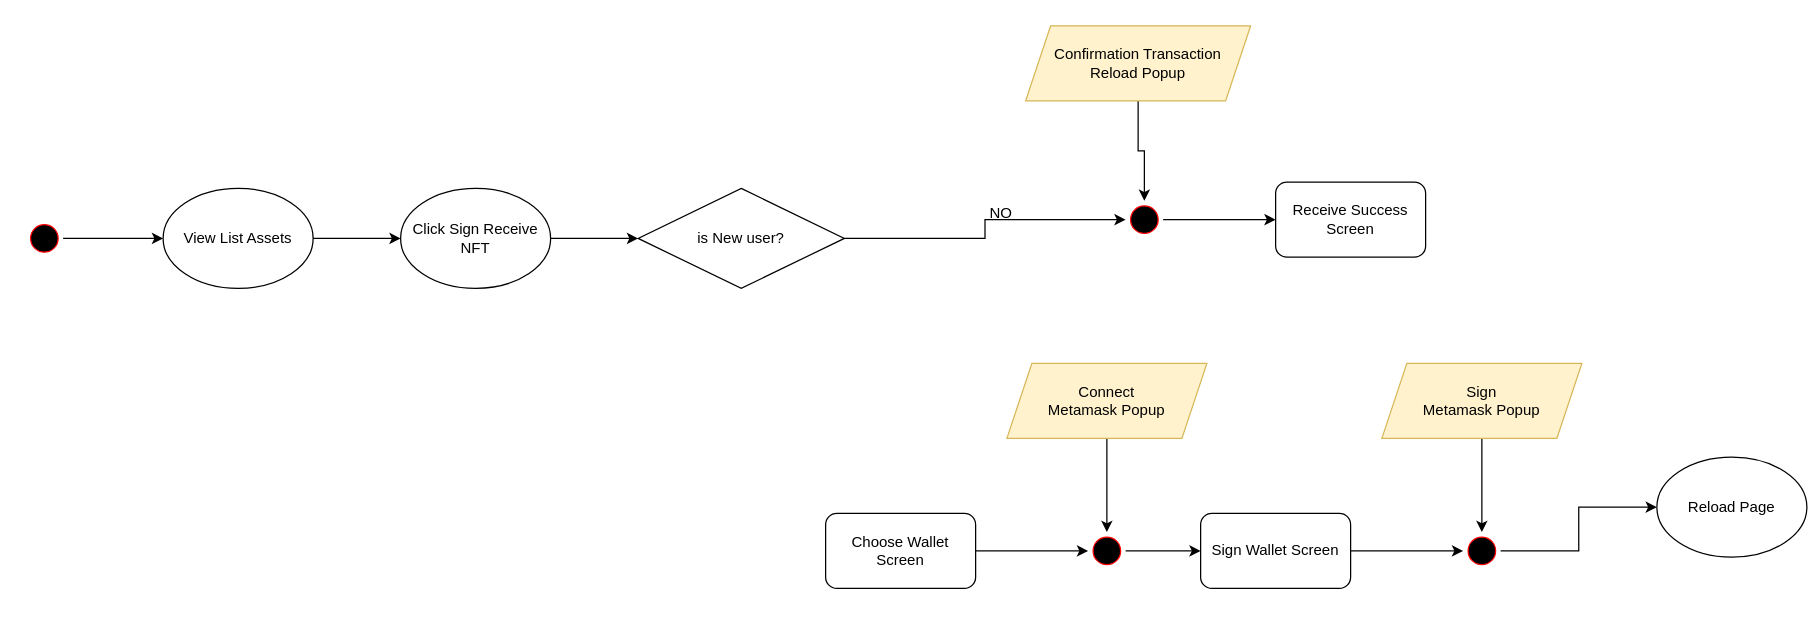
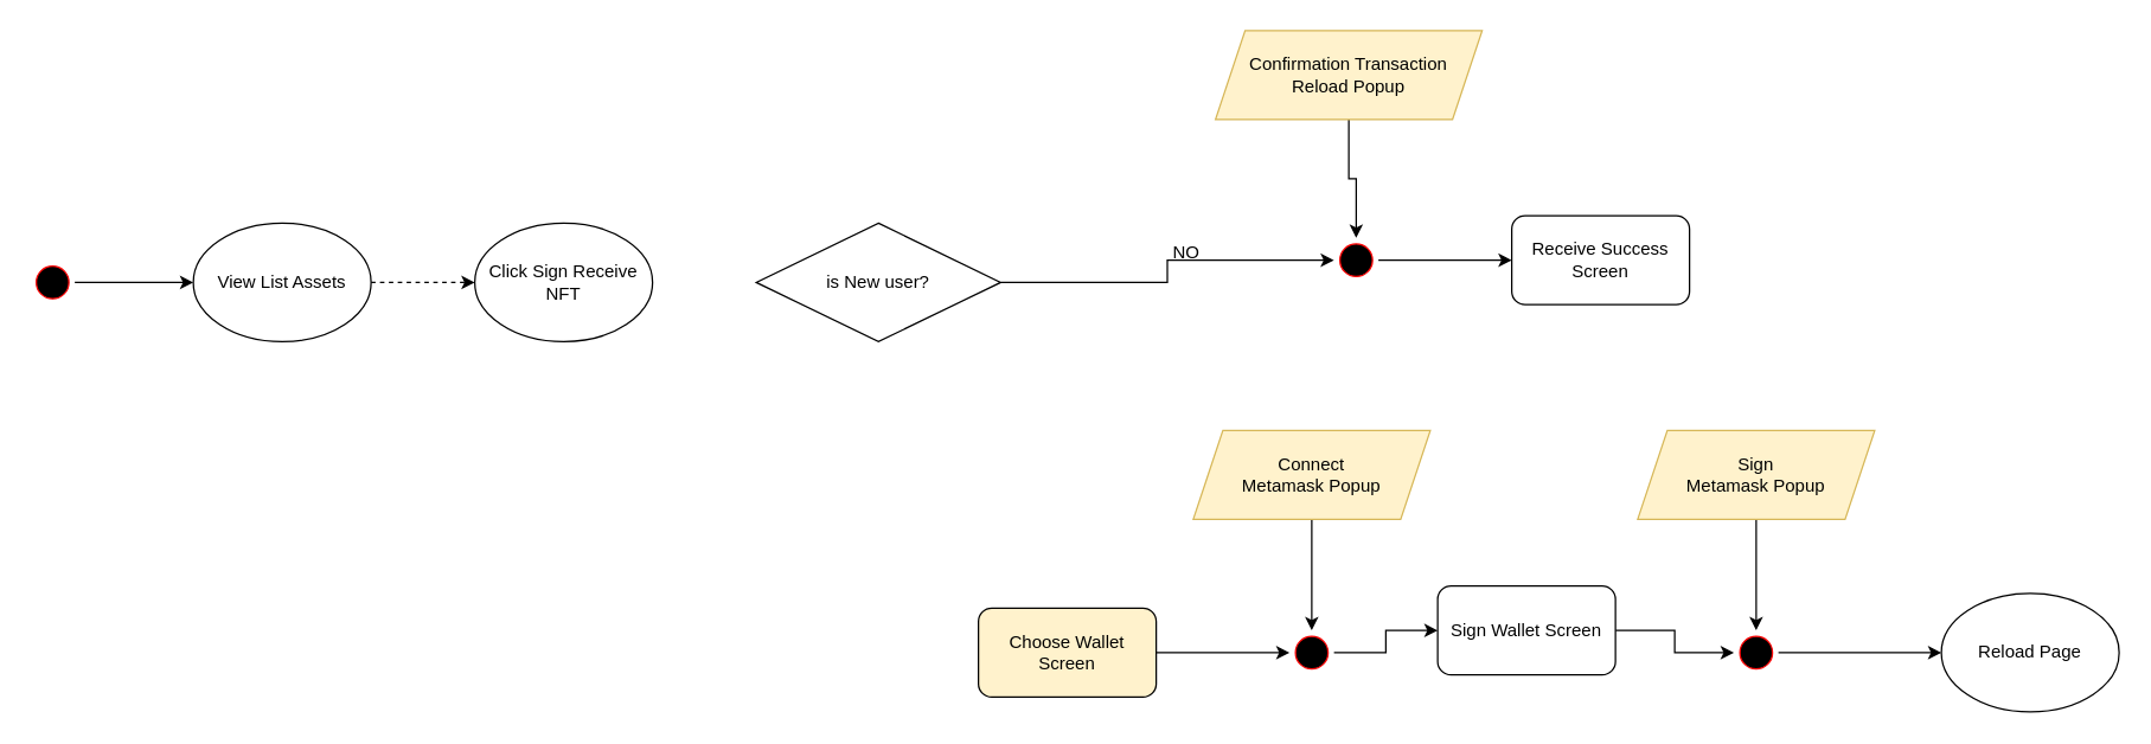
  <mxCell id="0" />
  <mxCell id="1" parent="0" />
  <mxCell id="2" style="edgeStyle=orthogonalEdgeStyle;rounded=0;orthogonalLoop=1;jettySize=auto;html=1;" edge="1" parent="1" source="3" target="9"><mxGeometry relative="1" as="geometry" /></mxCell>
  <mxCell id="3" value="" style="ellipse;html=1;shape=startState;fillColor=#000000;strokeColor=#ff0000;rounded=1;shadow=0;comic=0;labelBackgroundColor=none;fontFamily=Verdana;fontSize=12;fontColor=#000000;align=center;direction=south;" parent="1" vertex="1"><mxGeometry x="20" y="175" width="30" height="30" as="geometry" /></mxCell>
  <mxCell id="4" style="edgeStyle=orthogonalEdgeStyle;rounded=0;orthogonalLoop=1;jettySize=auto;html=1;" edge="1" parent="1" source="5" target="17"><mxGeometry relative="1" as="geometry" /></mxCell>
- <mxCell id="5" value="Choose Wallet Screen" style="rounded=1;whiteSpace=wrap;html=1;" vertex="1" parent="1"><mxGeometry x="660" y="410" width="120" height="60" as="geometry" /></mxCell>
- <mxCell id="6" style="edgeStyle=orthogonalEdgeStyle;rounded=0;orthogonalLoop=1;jettySize=auto;html=1;" edge="1" parent="1" source="7" target="26"><mxGeometry relative="1" as="geometry" /></mxCell>
+ <mxCell id="5" value="Choose Wallet Screen" style="rounded=1;whiteSpace=wrap;html=1;fillColor=#fff2cc;" vertex="1" parent="1"><mxGeometry x="660" y="410" width="120" height="60" as="geometry" /></mxCell>
  <mxCell id="7" value="Click Sign Receive NFT" style="ellipse;whiteSpace=wrap;html=1;" vertex="1" parent="1"><mxGeometry x="320" y="150" width="120" height="80" as="geometry" /></mxCell>
- <mxCell id="8" style="edgeStyle=orthogonalEdgeStyle;rounded=0;orthogonalLoop=1;jettySize=auto;html=1;" edge="1" parent="1" source="9" target="7"><mxGeometry relative="1" as="geometry" /></mxCell>
+ <mxCell id="8" style="edgeStyle=orthogonalEdgeStyle;rounded=0;orthogonalLoop=1;jettySize=auto;html=1;dashed=1;" edge="1" parent="1" source="9" target="7"><mxGeometry relative="1" as="geometry" /></mxCell>
  <mxCell id="9" value="View List Assets" style="ellipse;whiteSpace=wrap;html=1;" vertex="1" parent="1"><mxGeometry x="130" y="150" width="120" height="80" as="geometry" /></mxCell>
  <mxCell id="10" style="edgeStyle=orthogonalEdgeStyle;rounded=0;orthogonalLoop=1;jettySize=auto;html=1;" edge="1" parent="1" source="11" target="19"><mxGeometry relative="1" as="geometry" /></mxCell>
- <mxCell id="11" value="Sign Wallet Screen" style="rounded=1;whiteSpace=wrap;html=1;" vertex="1" parent="1"><mxGeometry x="960" y="410" width="120" height="60" as="geometry" /></mxCell>
+ <mxCell id="11" value="Sign Wallet Screen" style="rounded=1;whiteSpace=wrap;html=1;" vertex="1" parent="1"><mxGeometry x="970" y="395" width="120" height="60" as="geometry" /></mxCell>
  <mxCell id="12" style="edgeStyle=orthogonalEdgeStyle;rounded=0;orthogonalLoop=1;jettySize=auto;html=1;" edge="1" parent="1" source="13" target="17"><mxGeometry relative="1" as="geometry" /></mxCell>
  <mxCell id="13" value="Connect&lt;br&gt;Metamask Popup" style="shape=parallelogram;perimeter=parallelogramPerimeter;whiteSpace=wrap;html=1;fixedSize=1;fillColor=#fff2cc;strokeColor=#d6b656;" vertex="1" parent="1"><mxGeometry x="805" y="290" width="160" height="60" as="geometry" /></mxCell>
  <mxCell id="14" style="edgeStyle=orthogonalEdgeStyle;rounded=0;orthogonalLoop=1;jettySize=auto;html=1;" edge="1" parent="1" source="15" target="19"><mxGeometry relative="1" as="geometry" /></mxCell>
  <mxCell id="15" value="Sign&lt;br&gt;Metamask Popup" style="shape=parallelogram;perimeter=parallelogramPerimeter;whiteSpace=wrap;html=1;fixedSize=1;fillColor=#fff2cc;strokeColor=#d6b656;" vertex="1" parent="1"><mxGeometry x="1105" y="290" width="160" height="60" as="geometry" /></mxCell>
  <mxCell id="16" style="edgeStyle=orthogonalEdgeStyle;rounded=0;orthogonalLoop=1;jettySize=auto;html=1;" edge="1" parent="1" source="17" target="11"><mxGeometry relative="1" as="geometry" /></mxCell>
  <mxCell id="17" value="" style="ellipse;html=1;shape=startState;fillColor=#000000;strokeColor=#ff0000;rounded=1;shadow=0;comic=0;labelBackgroundColor=none;fontFamily=Verdana;fontSize=12;fontColor=#000000;align=center;direction=south;" vertex="1" parent="1"><mxGeometry x="870" y="425" width="30" height="30" as="geometry" /></mxCell>
  <mxCell id="18" style="edgeStyle=orthogonalEdgeStyle;rounded=0;orthogonalLoop=1;jettySize=auto;html=1;" edge="1" parent="1" source="19" target="28"><mxGeometry relative="1" as="geometry" /></mxCell>
  <mxCell id="19" value="" style="ellipse;html=1;shape=startState;fillColor=#000000;strokeColor=#ff0000;rounded=1;shadow=0;comic=0;labelBackgroundColor=none;fontFamily=Verdana;fontSize=12;fontColor=#000000;align=center;direction=south;" vertex="1" parent="1"><mxGeometry x="1170" y="425" width="30" height="30" as="geometry" /></mxCell>
  <mxCell id="20" value="Receive Success Screen" style="rounded=1;whiteSpace=wrap;html=1;" vertex="1" parent="1"><mxGeometry x="1020" y="145" width="120" height="60" as="geometry" /></mxCell>
  <mxCell id="21" style="edgeStyle=orthogonalEdgeStyle;rounded=0;orthogonalLoop=1;jettySize=auto;html=1;" edge="1" parent="1" source="22" target="24"><mxGeometry relative="1" as="geometry" /></mxCell>
  <mxCell id="22" value="Confirmation Transaction&lt;br&gt;Reload Popup" style="shape=parallelogram;perimeter=parallelogramPerimeter;whiteSpace=wrap;html=1;fixedSize=1;fillColor=#fff2cc;strokeColor=#d6b656;" vertex="1" parent="1"><mxGeometry x="820" y="20" width="180" height="60" as="geometry" /></mxCell>
  <mxCell id="23" style="edgeStyle=orthogonalEdgeStyle;rounded=0;orthogonalLoop=1;jettySize=auto;html=1;" edge="1" parent="1" source="24" target="20"><mxGeometry relative="1" as="geometry" /></mxCell>
  <mxCell id="24" value="" style="ellipse;html=1;shape=startState;fillColor=#000000;strokeColor=#ff0000;rounded=1;shadow=0;comic=0;labelBackgroundColor=none;fontFamily=Verdana;fontSize=12;fontColor=#000000;align=center;direction=south;" vertex="1" parent="1"><mxGeometry x="900" y="160" width="30" height="30" as="geometry" /></mxCell>
  <mxCell id="25" style="edgeStyle=orthogonalEdgeStyle;rounded=0;orthogonalLoop=1;jettySize=auto;html=1;" edge="1" parent="1" source="26" target="24"><mxGeometry relative="1" as="geometry" /></mxCell>
  <mxCell id="26" value="is New user?" style="rhombus;whiteSpace=wrap;html=1;" vertex="1" parent="1"><mxGeometry x="510" y="150" width="165" height="80" as="geometry" /></mxCell>
  <mxCell id="27" value="NO" style="text;html=1;align=center;verticalAlign=middle;resizable=0;points=[];autosize=1;strokeColor=none;fillColor=none;" vertex="1" parent="1"><mxGeometry x="780" y="155" width="40" height="30" as="geometry" /></mxCell>
- <mxCell id="28" value="Reload Page" style="ellipse;whiteSpace=wrap;html=1;" vertex="1" parent="1"><mxGeometry x="1325" y="365" width="120" height="80" as="geometry" /></mxCell>
+ <mxCell id="28" value="Reload Page" style="ellipse;whiteSpace=wrap;html=1;" vertex="1" parent="1"><mxGeometry x="1310" y="400" width="120" height="80" as="geometry" /></mxCell>
